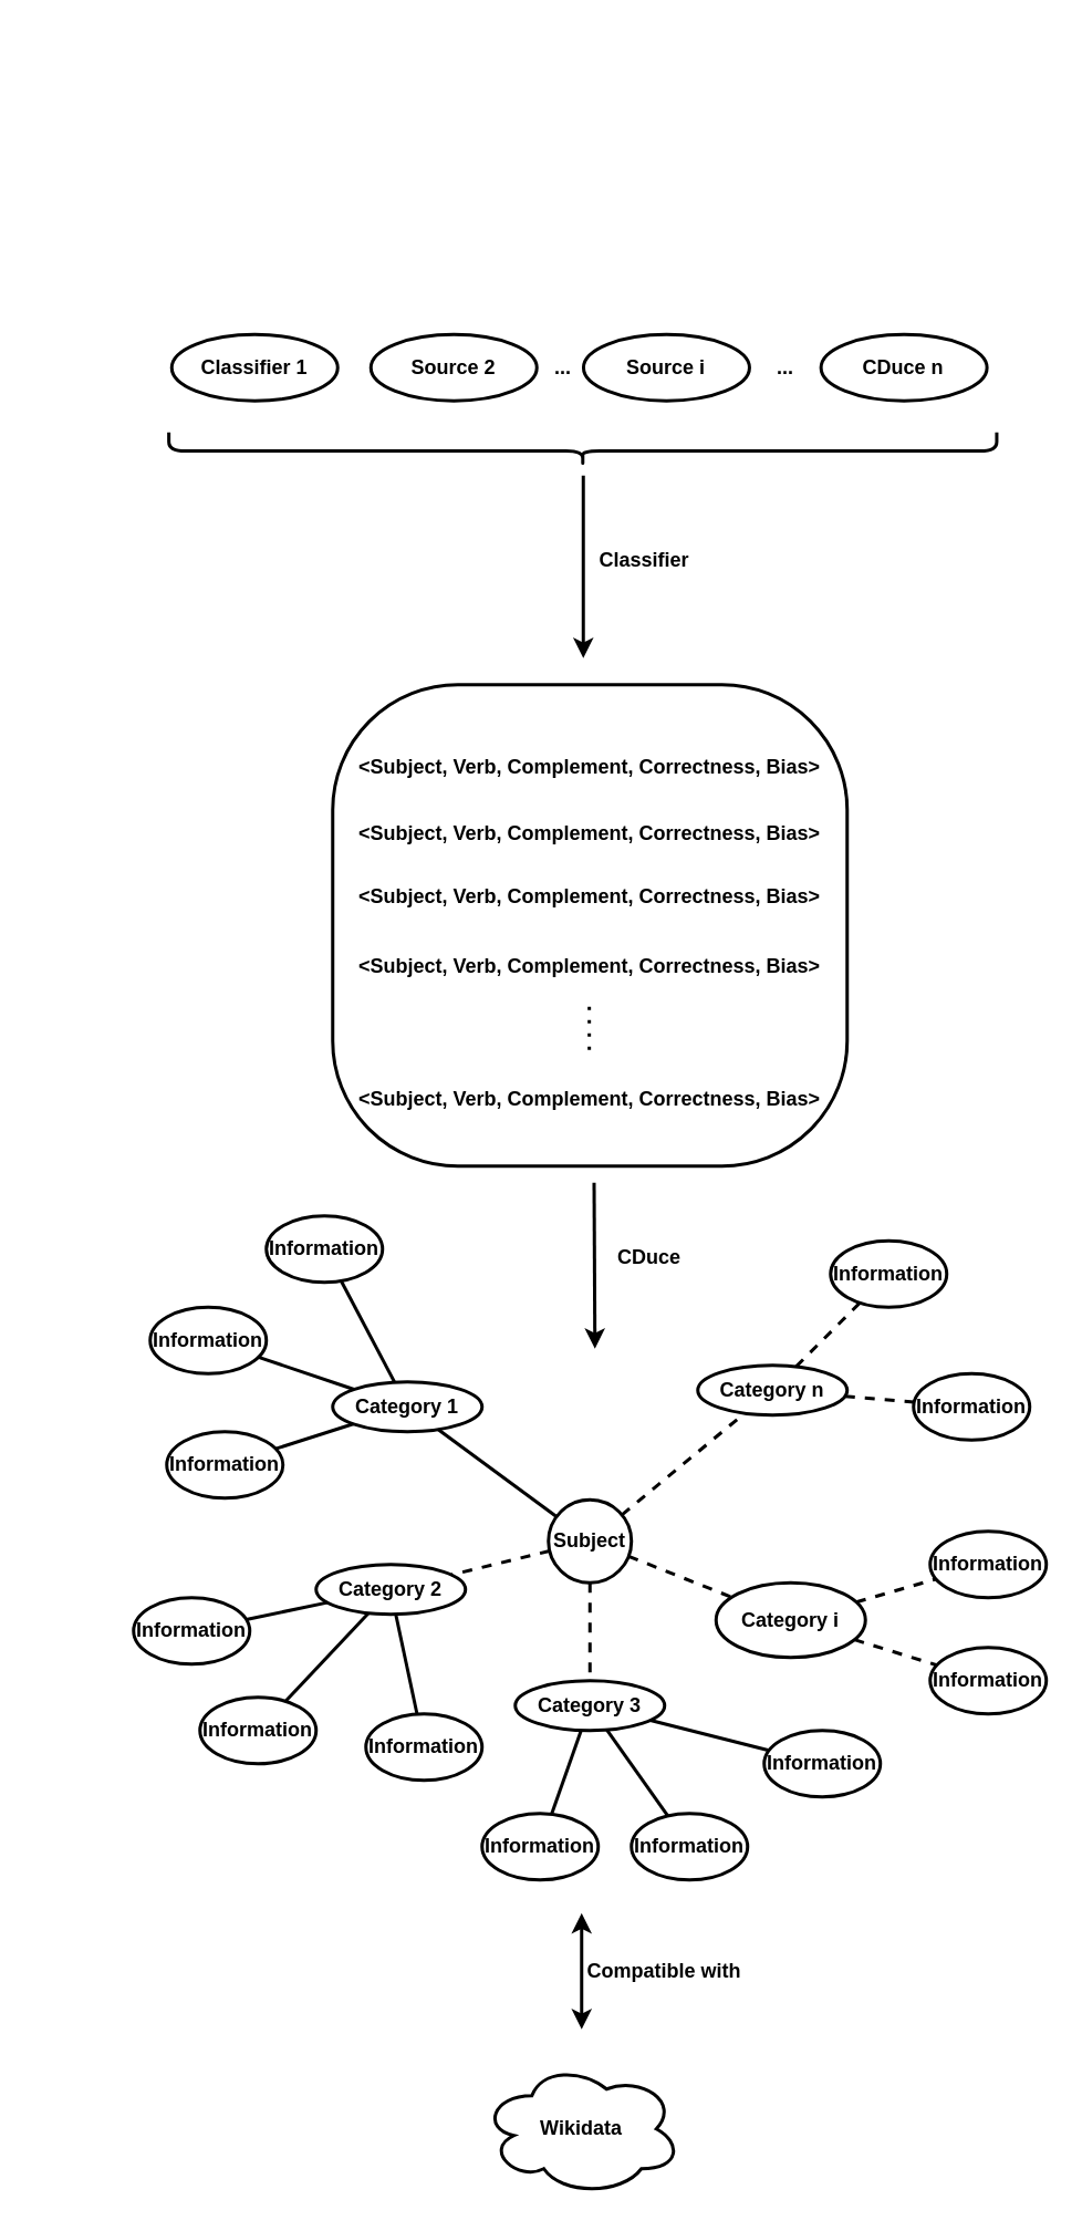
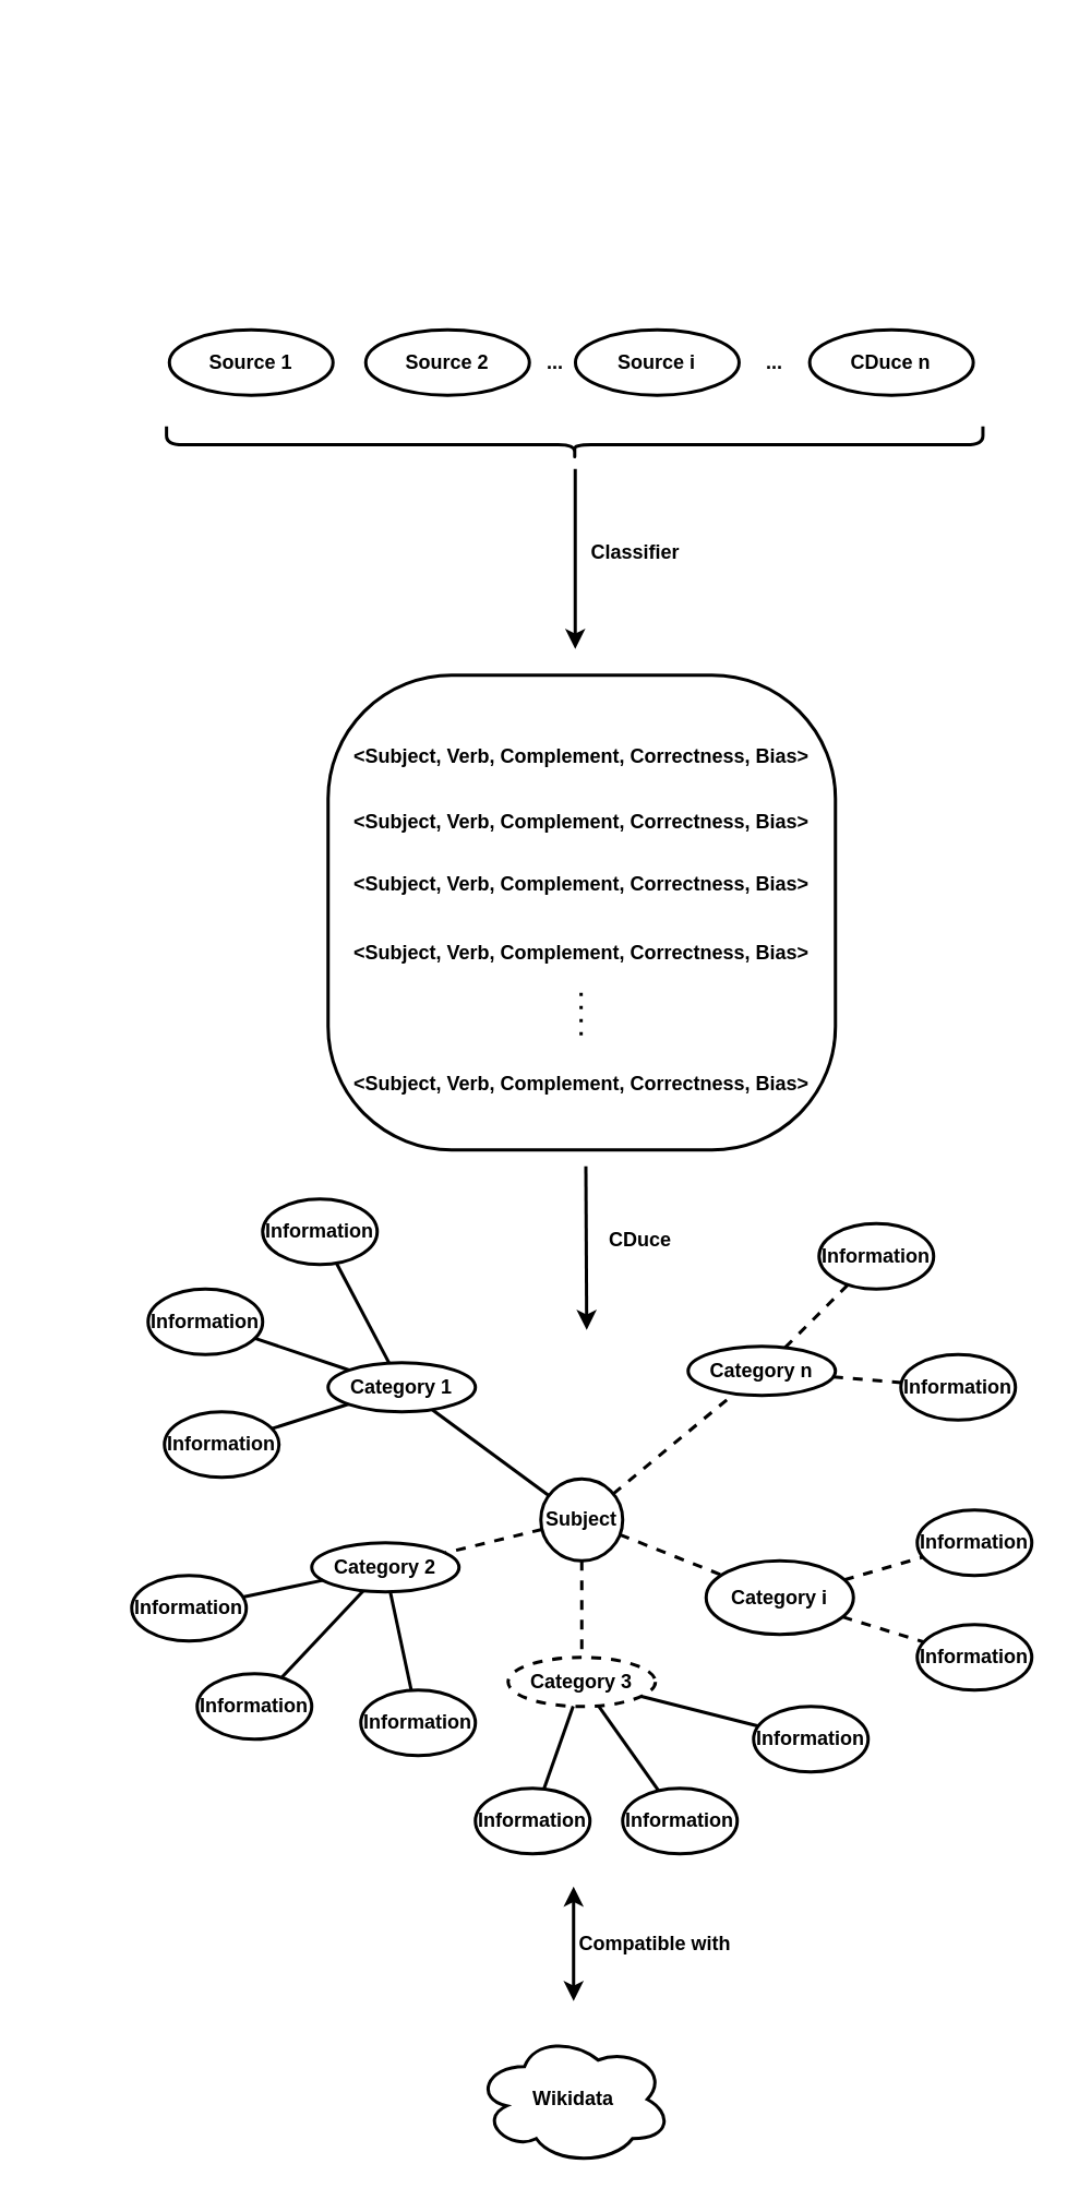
  <mxCell id="0" />
  <mxCell id="1" parent="0" />
- <mxCell id="2" value="&lt;div style=&quot;font-size: 12px;&quot;&gt;Classifier 1&lt;/div&gt;" style="ellipse;whiteSpace=wrap;html=1;fillColor=none;strokeWidth=2;fontStyle=1;fontSize=12;" vertex="1" parent="1"><mxGeometry x="103" y="201" width="100" height="40" as="geometry" /></mxCell>
+ <mxCell id="2" value="&lt;div style=&quot;font-size: 12px;&quot;&gt;Source 1&lt;/div&gt;" style="ellipse;whiteSpace=wrap;html=1;fillColor=none;strokeWidth=2;fontStyle=1;fontSize=12;" vertex="1" parent="1"><mxGeometry x="103" y="201" width="100" height="40" as="geometry" /></mxCell>
  <mxCell id="3" value="&lt;div style=&quot;font-size: 12px;&quot;&gt;Source 2&lt;br style=&quot;font-size: 12px;&quot;&gt;&lt;/div&gt;" style="ellipse;whiteSpace=wrap;html=1;fillColor=none;strokeWidth=2;fontStyle=1;fontSize=12;" vertex="1" parent="1"><mxGeometry x="223" y="201" width="100" height="40" as="geometry" /></mxCell>
  <mxCell id="4" value="&lt;div style=&quot;font-size: 12px;&quot;&gt;Source i&lt;br style=&quot;font-size: 12px;&quot;&gt;&lt;/div&gt;" style="ellipse;whiteSpace=wrap;html=1;fillColor=none;strokeWidth=2;fontStyle=1;fontSize=12;" vertex="1" parent="1"><mxGeometry x="351.13" y="201" width="100" height="40" as="geometry" /></mxCell>
  <mxCell id="5" value="&lt;div style=&quot;font-size: 12px;&quot;&gt;Classifier&lt;/div&gt;" style="text;html=1;strokeColor=none;fillColor=none;align=center;verticalAlign=middle;whiteSpace=wrap;rounded=0;strokeWidth=2;fontStyle=1;fontSize=12;" vertex="1" parent="1"><mxGeometry x="357.5" y="322" width="60" height="30" as="geometry" /></mxCell>
  <mxCell id="6" value="" style="endArrow=classic;html=1;rounded=0;strokeWidth=2;fontStyle=1;fontSize=12;" edge="1" parent="1"><mxGeometry width="50" height="50" relative="1" as="geometry"><mxPoint x="351" y="286" as="sourcePoint" /><mxPoint x="351" y="396" as="targetPoint" /></mxGeometry></mxCell>
  <mxCell id="7" value="" style="endArrow=classic;html=1;rounded=0;strokeWidth=2;fontStyle=1;fontSize=12;" edge="1" parent="1"><mxGeometry width="50" height="50" relative="1" as="geometry"><mxPoint x="357.5" y="712" as="sourcePoint" /><mxPoint x="358" y="812" as="targetPoint" /></mxGeometry></mxCell>
  <mxCell id="8" value="CDuce" style="text;html=1;strokeColor=none;fillColor=none;align=center;verticalAlign=middle;whiteSpace=wrap;rounded=0;strokeWidth=2;fontStyle=1;fontSize=12;" vertex="1" parent="1"><mxGeometry x="361.25" y="742" width="60" height="30" as="geometry" /></mxCell>
  <mxCell id="9" value="" style="endArrow=classic;startArrow=classic;html=1;rounded=0;strokeWidth=2;fontStyle=1;fontSize=12;" edge="1" parent="1"><mxGeometry width="50" height="50" relative="1" as="geometry"><mxPoint x="350" y="1222" as="sourcePoint" /><mxPoint x="350" y="1152" as="targetPoint" /></mxGeometry></mxCell>
  <mxCell id="10" value="Compatible with" style="text;html=1;strokeColor=none;fillColor=none;align=center;verticalAlign=middle;whiteSpace=wrap;rounded=0;strokeWidth=2;fontStyle=1;fontSize=12;" vertex="1" parent="1"><mxGeometry x="320" y="1172" width="160" height="30" as="geometry" /></mxCell>
  <mxCell id="11" value="Wikidata" style="ellipse;shape=cloud;whiteSpace=wrap;html=1;fillColor=none;strokeWidth=2;fontStyle=1;fontSize=12;" vertex="1" parent="1"><mxGeometry x="290" y="1242" width="120" height="80" as="geometry" /></mxCell>
  <mxCell id="12" value="" style="group;strokeWidth=2;fontStyle=1;fontSize=12;" vertex="1" connectable="0" parent="1"><mxGeometry x="20" y="732" width="610" height="400" as="geometry" /></mxCell>
  <mxCell id="13" value="Subject" style="ellipse;whiteSpace=wrap;html=1;aspect=fixed;fillColor=none;strokeWidth=2;fontStyle=1;fontSize=12;" vertex="1" parent="12"><mxGeometry x="310" y="171" width="50" height="50" as="geometry" /></mxCell>
  <mxCell id="14" value="Category 1" style="ellipse;whiteSpace=wrap;html=1;fillColor=none;strokeWidth=2;fontStyle=1;fontSize=12;" vertex="1" parent="12"><mxGeometry x="180" y="100" width="90" height="30" as="geometry" /></mxCell>
  <mxCell id="15" value="Category 2" style="ellipse;whiteSpace=wrap;html=1;fillColor=none;strokeWidth=2;fontStyle=1;fontSize=12;" vertex="1" parent="12"><mxGeometry x="170" y="210" width="90" height="30" as="geometry" /></mxCell>
- <mxCell id="16" value="Category 3" style="ellipse;whiteSpace=wrap;html=1;fillColor=none;strokeWidth=2;fontStyle=1;fontSize=12;" vertex="1" parent="12"><mxGeometry x="290" y="280" width="90" height="30" as="geometry" /></mxCell>
+ <mxCell id="16" value="Category 3" style="ellipse;whiteSpace=wrap;html=1;fillColor=none;strokeWidth=2;fontStyle=1;fontSize=12;dashed=1;" vertex="1" parent="12"><mxGeometry x="290" y="280" width="90" height="30" as="geometry" /></mxCell>
  <mxCell id="17" value="Category n" style="ellipse;whiteSpace=wrap;html=1;fillColor=none;strokeWidth=2;fontStyle=1;fontSize=12;" vertex="1" parent="12"><mxGeometry x="400" y="90" width="90" height="30" as="geometry" /></mxCell>
  <mxCell id="18" value="Category i" style="ellipse;whiteSpace=wrap;html=1;fillColor=none;strokeWidth=2;fontStyle=1;fontSize=12;" vertex="1" parent="12"><mxGeometry x="411" y="221" width="90" height="45" as="geometry" /></mxCell>
  <mxCell id="19" value="" style="endArrow=none;html=1;rounded=0;strokeWidth=2;fontStyle=1;fontSize=12;dashed=1;" edge="1" parent="12" source="13" target="15"><mxGeometry width="50" height="50" relative="1" as="geometry"><mxPoint y="240" as="sourcePoint" /><mxPoint x="50" y="190" as="targetPoint" /></mxGeometry></mxCell>
  <mxCell id="20" value="" style="endArrow=none;html=1;rounded=0;strokeWidth=2;fontStyle=1;fontSize=12;" edge="1" parent="12" source="13" target="14"><mxGeometry width="50" height="50" relative="1" as="geometry"><mxPoint x="327" y="224" as="sourcePoint" /><mxPoint x="167" y="264" as="targetPoint" /></mxGeometry></mxCell>
  <mxCell id="21" value="" style="endArrow=none;html=1;rounded=0;dashed=1;strokeWidth=2;fontStyle=1;fontSize=12;" edge="1" parent="12" source="13" target="17"><mxGeometry width="50" height="50" relative="1" as="geometry"><mxPoint x="356" y="184" as="sourcePoint" /><mxPoint x="418" y="60" as="targetPoint" /></mxGeometry></mxCell>
  <mxCell id="22" value="" style="endArrow=none;html=1;rounded=0;strokeWidth=2;fontStyle=1;fontSize=12;dashed=1;" edge="1" parent="12" source="13" target="16"><mxGeometry width="50" height="50" relative="1" as="geometry"><mxPoint x="365" y="221" as="sourcePoint" /><mxPoint x="517" y="341" as="targetPoint" /></mxGeometry></mxCell>
  <mxCell id="23" value="" style="endArrow=none;html=1;rounded=0;dashed=1;strokeWidth=2;fontStyle=1;fontSize=12;" edge="1" parent="12" source="13" target="18"><mxGeometry width="50" height="50" relative="1" as="geometry"><mxPoint x="370" y="203" as="sourcePoint" /><mxPoint x="502" y="189" as="targetPoint" /></mxGeometry></mxCell>
  <mxCell id="24" value="Information" style="ellipse;whiteSpace=wrap;html=1;fillColor=none;strokeWidth=2;fontStyle=1;fontSize=12;" vertex="1" parent="12"><mxGeometry x="140" width="70" height="40" as="geometry" /></mxCell>
  <mxCell id="25" value="Information" style="ellipse;whiteSpace=wrap;html=1;fillColor=none;strokeWidth=2;fontStyle=1;fontSize=12;" vertex="1" parent="12"><mxGeometry x="70" y="55" width="70" height="40" as="geometry" /></mxCell>
  <mxCell id="26" value="Information" style="ellipse;whiteSpace=wrap;html=1;fillColor=none;strokeWidth=2;fontStyle=1;fontSize=12;" vertex="1" parent="12"><mxGeometry x="80" y="130" width="70" height="40" as="geometry" /></mxCell>
  <mxCell id="27" value="Information" style="ellipse;whiteSpace=wrap;html=1;fillColor=none;strokeWidth=2;fontStyle=1;fontSize=12;" vertex="1" parent="12"><mxGeometry x="60" y="230" width="70" height="40" as="geometry" /></mxCell>
  <mxCell id="28" value="Information" style="ellipse;whiteSpace=wrap;html=1;fillColor=none;strokeWidth=2;fontStyle=1;fontSize=12;" vertex="1" parent="12"><mxGeometry x="100" y="290" width="70" height="40" as="geometry" /></mxCell>
  <mxCell id="29" value="Information" style="ellipse;whiteSpace=wrap;html=1;fillColor=none;strokeWidth=2;fontStyle=1;fontSize=12;" vertex="1" parent="12"><mxGeometry x="200" y="300" width="70" height="40" as="geometry" /></mxCell>
  <mxCell id="30" value="Information" style="ellipse;whiteSpace=wrap;html=1;fillColor=none;strokeWidth=2;fontStyle=1;fontSize=12;" vertex="1" parent="12"><mxGeometry x="270" y="360" width="70" height="40" as="geometry" /></mxCell>
  <mxCell id="31" value="Information" style="ellipse;whiteSpace=wrap;html=1;fillColor=none;strokeWidth=2;fontStyle=1;fontSize=12;" vertex="1" parent="12"><mxGeometry x="360" y="360" width="70" height="40" as="geometry" /></mxCell>
  <mxCell id="32" value="Information" style="ellipse;whiteSpace=wrap;html=1;fillColor=none;strokeWidth=2;fontStyle=1;fontSize=12;" vertex="1" parent="12"><mxGeometry x="440" y="310" width="70" height="40" as="geometry" /></mxCell>
  <mxCell id="33" value="Information" style="ellipse;whiteSpace=wrap;html=1;fillColor=none;strokeWidth=2;fontStyle=1;fontSize=12;" vertex="1" parent="12"><mxGeometry x="540" y="260" width="70" height="40" as="geometry" /></mxCell>
  <mxCell id="34" value="Information" style="ellipse;whiteSpace=wrap;html=1;fillColor=none;strokeWidth=2;fontStyle=1;fontSize=12;" vertex="1" parent="12"><mxGeometry x="540" y="190" width="70" height="40" as="geometry" /></mxCell>
  <mxCell id="35" value="Information" style="ellipse;whiteSpace=wrap;html=1;fillColor=none;strokeWidth=2;fontStyle=1;fontSize=12;" vertex="1" parent="12"><mxGeometry x="530" y="95" width="70" height="40" as="geometry" /></mxCell>
  <mxCell id="36" value="Information" style="ellipse;whiteSpace=wrap;html=1;fillColor=none;strokeWidth=2;fontStyle=1;fontSize=12;" vertex="1" parent="12"><mxGeometry x="480" y="15" width="70" height="40" as="geometry" /></mxCell>
  <mxCell id="37" value="" style="endArrow=none;html=1;rounded=0;strokeWidth=2;fontStyle=1;fontSize=12;" edge="1" parent="12" source="14" target="26"><mxGeometry width="50" height="50" relative="1" as="geometry"><mxPoint y="220" as="sourcePoint" /><mxPoint x="50" y="170" as="targetPoint" /></mxGeometry></mxCell>
  <mxCell id="38" value="" style="endArrow=none;html=1;rounded=0;strokeWidth=2;fontStyle=1;fontSize=12;" edge="1" parent="12" source="14" target="25"><mxGeometry width="50" height="50" relative="1" as="geometry"><mxPoint y="220" as="sourcePoint" /><mxPoint x="50" y="170" as="targetPoint" /></mxGeometry></mxCell>
  <mxCell id="39" value="" style="endArrow=none;html=1;rounded=0;strokeWidth=2;fontStyle=1;fontSize=12;" edge="1" parent="12" source="14" target="24"><mxGeometry width="50" height="50" relative="1" as="geometry"><mxPoint x="203" y="114" as="sourcePoint" /><mxPoint x="145" y="95" as="targetPoint" /></mxGeometry></mxCell>
  <mxCell id="40" value="" style="endArrow=none;html=1;rounded=0;strokeWidth=2;fontStyle=1;fontSize=12;" edge="1" parent="12" source="15" target="27"><mxGeometry width="50" height="50" relative="1" as="geometry"><mxPoint x="227" y="110" as="sourcePoint" /><mxPoint x="195" y="49" as="targetPoint" /></mxGeometry></mxCell>
  <mxCell id="41" value="" style="endArrow=none;html=1;rounded=0;strokeWidth=2;fontStyle=1;fontSize=12;" edge="1" parent="12" source="15" target="28"><mxGeometry width="50" height="50" relative="1" as="geometry"><mxPoint x="145" y="253" as="sourcePoint" /><mxPoint x="79" y="264" as="targetPoint" /></mxGeometry></mxCell>
  <mxCell id="42" value="" style="endArrow=none;html=1;rounded=0;strokeWidth=2;fontStyle=1;fontSize=12;" edge="1" parent="12" source="15" target="29"><mxGeometry width="50" height="50" relative="1" as="geometry"><mxPoint x="170" y="260" as="sourcePoint" /><mxPoint x="124" y="303" as="targetPoint" /></mxGeometry></mxCell>
  <mxCell id="43" value="" style="endArrow=none;html=1;rounded=0;strokeWidth=2;fontStyle=1;fontSize=12;" edge="1" parent="12" source="16" target="30"><mxGeometry width="50" height="50" relative="1" as="geometry"><mxPoint x="186" y="261" as="sourcePoint" /><mxPoint x="193" y="340" as="targetPoint" /></mxGeometry></mxCell>
  <mxCell id="44" value="" style="endArrow=none;html=1;rounded=0;strokeWidth=2;fontStyle=1;fontSize=12;" edge="1" parent="12" source="16" target="31"><mxGeometry width="50" height="50" relative="1" as="geometry"><mxPoint x="340" y="320" as="sourcePoint" /><mxPoint x="322" y="370" as="targetPoint" /></mxGeometry></mxCell>
  <mxCell id="45" value="" style="endArrow=none;html=1;rounded=0;strokeWidth=2;fontStyle=1;fontSize=12;" edge="1" parent="12" source="16" target="32"><mxGeometry width="50" height="50" relative="1" as="geometry"><mxPoint x="355" y="320" as="sourcePoint" /><mxPoint x="392" y="371" as="targetPoint" /></mxGeometry></mxCell>
  <mxCell id="46" value="" style="endArrow=none;html=1;rounded=0;dashed=1;strokeWidth=2;fontStyle=1;fontSize=12;" edge="1" parent="12" source="18" target="33"><mxGeometry width="50" height="50" relative="1" as="geometry"><mxPoint x="381" y="314" as="sourcePoint" /><mxPoint x="453" y="332" as="targetPoint" /></mxGeometry></mxCell>
  <mxCell id="47" value="" style="endArrow=none;html=1;rounded=0;dashed=1;strokeWidth=2;fontStyle=1;fontSize=12;" edge="1" parent="12" source="18" target="34"><mxGeometry width="50" height="50" relative="1" as="geometry"><mxPoint x="496" y="257" as="sourcePoint" /><mxPoint x="556" y="279" as="targetPoint" /></mxGeometry></mxCell>
  <mxCell id="48" value="" style="endArrow=none;html=1;rounded=0;dashed=1;strokeWidth=2;fontStyle=1;fontSize=12;" edge="1" parent="12" source="17" target="35"><mxGeometry width="50" height="50" relative="1" as="geometry"><mxPoint x="504" y="238" as="sourcePoint" /><mxPoint x="552" y="227" as="targetPoint" /></mxGeometry></mxCell>
  <mxCell id="49" value="" style="endArrow=none;html=1;rounded=0;dashed=1;strokeWidth=2;fontStyle=1;fontSize=12;" edge="1" parent="12" source="17" target="36"><mxGeometry width="50" height="50" relative="1" as="geometry"><mxPoint x="499" y="118" as="sourcePoint" /><mxPoint x="540" y="122" as="targetPoint" /></mxGeometry></mxCell>
  <mxCell id="50" value="" style="group;fillColor=none;strokeWidth=2;fontStyle=1;fontSize=12;" vertex="1" connectable="0" parent="1"><mxGeometry x="200" y="412" width="310" height="290" as="geometry" /></mxCell>
  <mxCell id="51" value="" style="rounded=1;whiteSpace=wrap;html=1;arcSize=26;fillColor=none;strokeWidth=2;fontStyle=1;fontSize=12;" vertex="1" parent="50"><mxGeometry width="310" height="290" as="geometry" /></mxCell>
  <mxCell id="52" value="&lt;div style=&quot;font-size: 12px;&quot;&gt;&amp;lt;Subject, Verb, Complement, Correctness, Bias&amp;gt;&lt;/div&gt;" style="text;html=1;strokeColor=none;fillColor=none;align=center;verticalAlign=middle;whiteSpace=wrap;rounded=0;strokeWidth=2;fontStyle=1;fontSize=12;" vertex="1" parent="50"><mxGeometry x="10" y="35" width="290" height="30" as="geometry" /></mxCell>
  <mxCell id="53" value="&lt;div style=&quot;font-size: 12px;&quot;&gt;&amp;lt;Subject, Verb, Complement, Correctness, Bias&amp;gt;&lt;/div&gt;" style="text;html=1;strokeColor=none;fillColor=none;align=center;verticalAlign=middle;whiteSpace=wrap;rounded=0;strokeWidth=2;fontStyle=1;fontSize=12;" vertex="1" parent="50"><mxGeometry x="10" y="75" width="290" height="30" as="geometry" /></mxCell>
  <mxCell id="54" value="&lt;div style=&quot;font-size: 12px;&quot;&gt;&amp;lt;Subject, Verb, Complement, Correctness, Bias&amp;gt;&lt;/div&gt;" style="text;html=1;strokeColor=none;fillColor=none;align=center;verticalAlign=middle;whiteSpace=wrap;rounded=0;strokeWidth=2;fontStyle=1;fontSize=12;" vertex="1" parent="50"><mxGeometry x="10" y="113" width="290" height="30" as="geometry" /></mxCell>
  <mxCell id="55" value="&lt;div style=&quot;font-size: 12px;&quot;&gt;&amp;lt;Subject, Verb, Complement, Correctness, Bias&amp;gt;&lt;/div&gt;" style="text;html=1;strokeColor=none;fillColor=none;align=center;verticalAlign=middle;whiteSpace=wrap;rounded=0;strokeWidth=2;fontStyle=1;fontSize=12;" vertex="1" parent="50"><mxGeometry x="10" y="155" width="290" height="30" as="geometry" /></mxCell>
  <mxCell id="56" value="&lt;div style=&quot;font-size: 12px;&quot;&gt;&amp;lt;Subject, Verb, Complement, Correctness, Bias&amp;gt;&lt;/div&gt;" style="text;html=1;strokeColor=none;fillColor=none;align=center;verticalAlign=middle;whiteSpace=wrap;rounded=0;strokeWidth=2;fontStyle=1;fontSize=12;" vertex="1" parent="50"><mxGeometry x="10" y="235" width="290" height="30" as="geometry" /></mxCell>
  <mxCell id="57" value="" style="endArrow=none;dashed=1;html=1;dashPattern=1 3;strokeWidth=2;rounded=0;fontStyle=1;fontSize=12;" edge="1" parent="50"><mxGeometry width="50" height="50" relative="1" as="geometry"><mxPoint x="154.6" y="220" as="sourcePoint" /><mxPoint x="154.6" y="190" as="targetPoint" /></mxGeometry></mxCell>
  <mxCell id="58" value="" style="shape=curlyBracket;whiteSpace=wrap;html=1;rounded=1;labelPosition=left;verticalLabelPosition=middle;align=right;verticalAlign=middle;rotation=-90;size=0.438;strokeWidth=2;fontStyle=1;fontSize=12;" vertex="1" parent="1"><mxGeometry x="340.69" y="20.57" width="20" height="498.87" as="geometry" /></mxCell>
  <mxCell id="59" value="..." style="text;html=1;strokeColor=none;fillColor=none;align=center;verticalAlign=middle;whiteSpace=wrap;rounded=0;strokeWidth=2;fontStyle=1;fontSize=12;" vertex="1" parent="1"><mxGeometry x="309" y="206" width="60" height="30" as="geometry" /></mxCell>
  <mxCell id="60" value="..." style="text;html=1;strokeColor=none;fillColor=none;align=center;verticalAlign=middle;whiteSpace=wrap;rounded=0;strokeWidth=2;fontStyle=1;fontSize=12;" vertex="1" parent="1"><mxGeometry x="443" y="206" width="60" height="30" as="geometry" /></mxCell>
  <mxCell id="61" value="&lt;div style=&quot;font-size: 12px;&quot;&gt;CDuce n&lt;br style=&quot;font-size: 12px;&quot;&gt;&lt;/div&gt;" style="ellipse;whiteSpace=wrap;html=1;fillColor=none;strokeWidth=2;fontStyle=1;fontSize=12;" vertex="1" parent="1"><mxGeometry x="494.25" y="201" width="100" height="40" as="geometry" /></mxCell>
